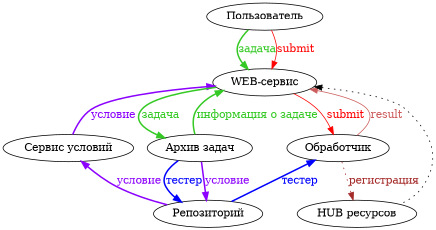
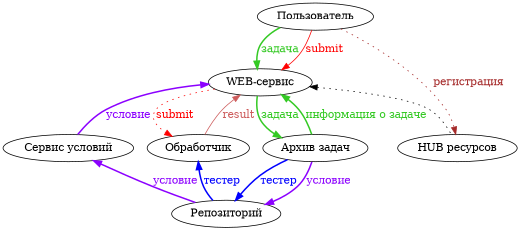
  digraph {
    edge [color="#8b00ff" fontcolor="#8b00ff" style=bold]
    n1 [label="WEB-сервис"]
    n2 [label="Сервис условий"]
    n3 [label="Репозиторий"]
    n4 [label="Обработчик"]
    n5 [label="Архив задач"]
    n6 [label="Пользователь"]
    n7 [label="HUB ресурсов"]
    subgraph sub_1 {
      n5
      subgraph sub_2 {
        n4
        subgraph sub_3 {
          n1
          n2
          n3
        }
      }
    }
    subgraph sub_4 {
      subgraph sub_5 {
        n1
        n5
        n6
      }
    }
    subgraph sub_6 {
      n1
      n4
      n6
    }
    subgraph sub_7 {
      n1
      n4
      n7
    }
    n1 -> n2 [dir=back label="условие"]
-   n1 -> n4 [color=red fontcolor=red label=submit style=""]
+   n1 -> n4 [color=red fontcolor=red label=submit style=dotted]
    n1 -> n4 [color="#cd5c5c" dir=back fontcolor="#cd5c5c" label=result style=""]
    n1 -> n5 [color="#34c924" fontcolor="#34c924" label="задача"]
    n1 -> n5 [color="#34c924" dir=back fontcolor="#34c924" label="информация о задаче"]
    n1 -> n7 [dir=back style=dotted color="" fontcolor=""]
    n2 -> n3 [dir=back label="условие"]
    n4 -> n3 [color=blue dir=back fontcolor=blue label="тестер"]
-   n4 -> n7 [color=brown fontcolor=brown label="регистрация" style=dotted]
+   n6 -> n7 [color=brown fontcolor=brown label="регистрация" style=dotted]
    n5 -> n3 [color=blue fontcolor=blue label="тестер"]
    n5 -> n3 [label="условие"]
    n6 -> n1 [color="#34c924" fontcolor="#34c924" label="задача"]
    n6 -> n1 [color=red fontcolor=red label=submit style=""]
  }
